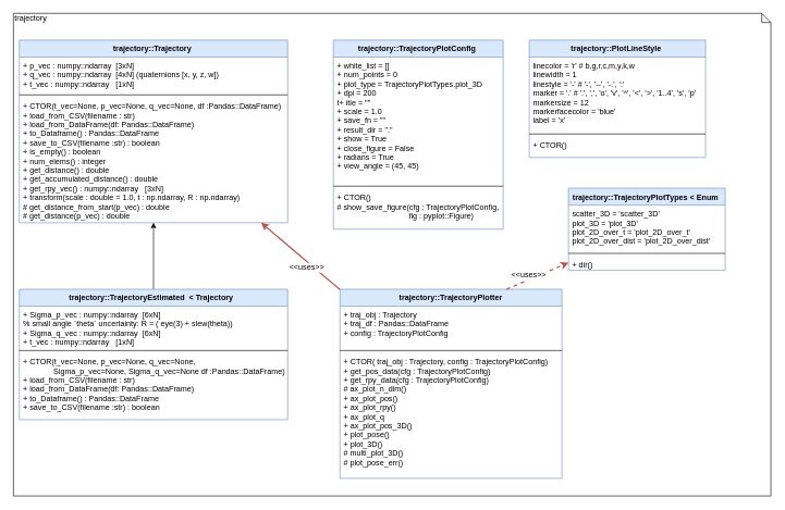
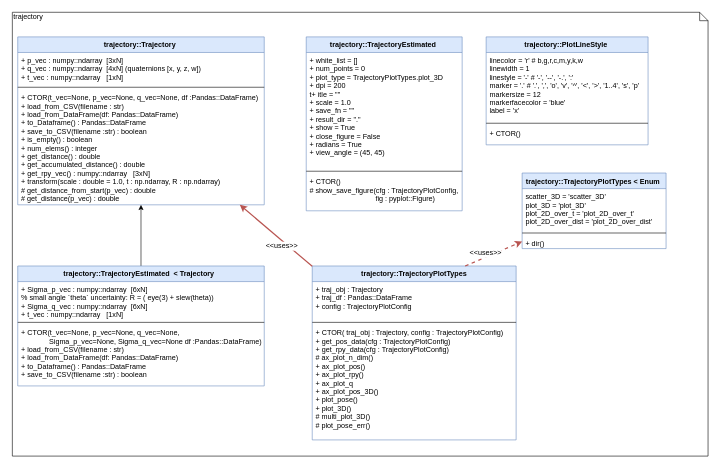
  <mxCell id="0" />
  <mxCell id="1" parent="0" />
  <mxCell id="2" value="" style="group" vertex="1" connectable="0" parent="1"><mxGeometry x="20" y="20" width="1160" height="740" as="geometry" /></mxCell>
  <mxCell id="3" value="" style="group" vertex="1" connectable="0" parent="2"><mxGeometry width="1160" height="740" as="geometry" /></mxCell>
  <mxCell id="4" value="trajectory" style="shape=note;whiteSpace=wrap;html=1;size=14;verticalAlign=top;align=left;spacingTop=-6;" vertex="1" parent="3"><mxGeometry width="1160" height="740" as="geometry" /></mxCell>
  <mxCell id="5" value="trajectory::Trajectory " style="swimlane;fontStyle=1;align=center;verticalAlign=top;childLayout=stackLayout;horizontal=1;startSize=26;horizontalStack=0;resizeParent=1;resizeParentMax=0;resizeLast=0;collapsible=1;marginBottom=0;fillColor=#dae8fc;strokeColor=#6c8ebf;" vertex="1" parent="3"><mxGeometry x="9" y="41" width="411" height="280" as="geometry" /></mxCell>
  <mxCell id="6" value="+ p_vec : numpy::ndarray  [3xN]&#10;+ q_vec : numpy::ndarray  [4xN] (quaternions [x, y, z, w])&#10;+ t_vec : numpy::ndarray   [1xN]&#10;   " style="text;strokeColor=none;fillColor=none;align=left;verticalAlign=top;spacingLeft=4;spacingRight=4;overflow=hidden;rotatable=0;points=[[0,0.5],[1,0.5]];portConstraint=eastwest;" vertex="1" parent="5"><mxGeometry y="26" width="411" height="54" as="geometry" /></mxCell>
  <mxCell id="7" value="" style="line;strokeWidth=1;fillColor=none;align=left;verticalAlign=middle;spacingTop=-1;spacingLeft=3;spacingRight=3;rotatable=0;labelPosition=right;points=[];portConstraint=eastwest;" vertex="1" parent="5"><mxGeometry y="80" width="411" height="8" as="geometry" /></mxCell>
  <mxCell id="8" value="+ CTOR(t_vec=None, p_vec=None, q_vec=None, df :Pandas::DataFrame)&#10;+ load_from_CSV(filename : str)&#10;+ load_from_DataFrame(df: Pandas::DataFrame)&#10;+ to_Dataframe() : Pandas::DataFrame&#10;+ save_to_CSV(filename :str) : boolean&#10;+ is_empty() : boolean&#10;+ num_elems() : integer&#10;+ get_distance() : double&#10;+ get_accumulated_distance() : double&#10;+ get_rpy_vec() : numpy::ndarray   [3xN]&#10;+ transform(scale : double = 1.0, t : np.ndarray, R : np.ndarray)&#10;# get_distance_from_start(p_vec) : double&#10;# get_distance(p_vec) : double&#10;" style="text;strokeColor=none;fillColor=none;align=left;verticalAlign=top;spacingLeft=4;spacingRight=4;overflow=hidden;rotatable=0;points=[[0,0.5],[1,0.5]];portConstraint=eastwest;fontStyle=0" vertex="1" parent="5"><mxGeometry y="88" width="411" height="192" as="geometry" /></mxCell>
  <mxCell id="9" style="edgeStyle=orthogonalEdgeStyle;rounded=0;orthogonalLoop=1;jettySize=auto;html=1;" edge="1" parent="3" source="10" target="5"><mxGeometry relative="1" as="geometry" /></mxCell>
  <mxCell id="10" value="trajectory::TrajectoryEstimated  &lt; Trajectory  " style="swimlane;fontStyle=1;align=center;verticalAlign=top;childLayout=stackLayout;horizontal=1;startSize=26;horizontalStack=0;resizeParent=1;resizeParentMax=0;resizeLast=0;collapsible=1;marginBottom=0;fillColor=#dae8fc;strokeColor=#6c8ebf;" vertex="1" parent="3"><mxGeometry x="9" y="423" width="411" height="200" as="geometry" /></mxCell>
  <mxCell id="11" value="+ Sigma_p_vec : numpy::ndarray  [6xN]&#10;% small angle `theta` uncertainty: R = ( eye(3) + slew(theta))&#10;+ Sigma_q_vec : numpy::ndarray  [6xN]  &#10;+ t_vec : numpy::ndarray   [1xN]&#10;   " style="text;strokeColor=none;fillColor=none;align=left;verticalAlign=top;spacingLeft=4;spacingRight=4;overflow=hidden;rotatable=0;points=[[0,0.5],[1,0.5]];portConstraint=eastwest;" vertex="1" parent="10"><mxGeometry y="26" width="411" height="64" as="geometry" /></mxCell>
  <mxCell id="12" value="" style="line;strokeWidth=1;fillColor=none;align=left;verticalAlign=middle;spacingTop=-1;spacingLeft=3;spacingRight=3;rotatable=0;labelPosition=right;points=[];portConstraint=eastwest;" vertex="1" parent="10"><mxGeometry y="90" width="411" height="8" as="geometry" /></mxCell>
  <mxCell id="13" value="+ CTOR(t_vec=None, p_vec=None, q_vec=None, &#10;              Sigma_p_vec=None, Sigma_q_vec=None df :Pandas::DataFrame)&#10;+ load_from_CSV(filename : str)&#10;+ load_from_DataFrame(df: Pandas::DataFrame)&#10;+ to_Dataframe() : Pandas::DataFrame&#10;+ save_to_CSV(filename :str) : boolean&#10;" style="text;strokeColor=none;fillColor=none;align=left;verticalAlign=top;spacingLeft=4;spacingRight=4;overflow=hidden;rotatable=0;points=[[0,0.5],[1,0.5]];portConstraint=eastwest;fontStyle=0" vertex="1" parent="10"><mxGeometry y="98" width="411" height="102" as="geometry" /></mxCell>
- <mxCell id="14" value="trajectory::TrajectoryPlotConfig " style="swimlane;fontStyle=1;align=center;verticalAlign=top;childLayout=stackLayout;horizontal=1;startSize=26;horizontalStack=0;resizeParent=1;resizeParentMax=0;resizeLast=0;collapsible=1;marginBottom=0;fillColor=#dae8fc;strokeColor=#6c8ebf;" vertex="1" parent="3"><mxGeometry x="490" y="41" width="260" height="290" as="geometry" /></mxCell>
+ <mxCell id="14" value="trajectory::TrajectoryEstimated " style="swimlane;fontStyle=1;align=center;verticalAlign=top;childLayout=stackLayout;horizontal=1;startSize=26;horizontalStack=0;resizeParent=1;resizeParentMax=0;resizeLast=0;collapsible=1;marginBottom=0;fillColor=#dae8fc;strokeColor=#6c8ebf;" vertex="1" parent="3"><mxGeometry x="490" y="41" width="260" height="290" as="geometry" /></mxCell>
  <mxCell id="15" value="+ white_list = []&#10;+ num_points = 0&#10;+ plot_type = TrajectoryPlotTypes.plot_3D&#10;+ dpi = 200&#10;t+ itle = &quot;&quot;&#10;+ scale = 1.0&#10;+ save_fn = &quot;&quot;&#10;+ result_dir = &quot;.&quot;&#10;+ show = True&#10;+ close_figure = False&#10;+ radians = True&#10;+ view_angle = (45, 45)  " style="text;strokeColor=none;fillColor=none;align=left;verticalAlign=top;spacingLeft=4;spacingRight=4;overflow=hidden;rotatable=0;points=[[0,0.5],[1,0.5]];portConstraint=eastwest;" vertex="1" parent="14"><mxGeometry y="26" width="260" height="194" as="geometry" /></mxCell>
  <mxCell id="16" value="" style="line;strokeWidth=1;fillColor=none;align=left;verticalAlign=middle;spacingTop=-1;spacingLeft=3;spacingRight=3;rotatable=0;labelPosition=right;points=[];portConstraint=eastwest;" vertex="1" parent="14"><mxGeometry y="220" width="260" height="8" as="geometry" /></mxCell>
  <mxCell id="17" value="+ CTOR()&#10;# show_save_figure(cfg : TrajectoryPlotConfig, &#10;                                 fig : pyplot::Figure)" style="text;strokeColor=none;fillColor=none;align=left;verticalAlign=top;spacingLeft=4;spacingRight=4;overflow=hidden;rotatable=0;points=[[0,0.5],[1,0.5]];portConstraint=eastwest;fontStyle=0" vertex="1" parent="14"><mxGeometry y="228" width="260" height="62" as="geometry" /></mxCell>
  <mxCell id="18" value="trajectory::PlotLineStyle " style="swimlane;fontStyle=1;align=center;verticalAlign=top;childLayout=stackLayout;horizontal=1;startSize=26;horizontalStack=0;resizeParent=1;resizeParentMax=0;resizeLast=0;collapsible=1;marginBottom=0;fillColor=#dae8fc;strokeColor=#6c8ebf;" vertex="1" parent="3"><mxGeometry x="790" y="41" width="270" height="180" as="geometry" /></mxCell>
  <mxCell id="19" value="linecolor = 'r'  # b,g,r,c,m,y,k,w&#10;linewidth = 1&#10;linestyle = '-'  # '-', '--', '-.', ':'&#10;marker = '.'  # '.', ',', 'o', 'v', '^', '&lt;', '&gt;', '1..4', 's', 'p'&#10;markersize = 12&#10;markerfacecolor = 'blue'&#10;label = 'x'" style="text;strokeColor=none;fillColor=none;align=left;verticalAlign=top;spacingLeft=4;spacingRight=4;overflow=hidden;rotatable=0;points=[[0,0.5],[1,0.5]];portConstraint=eastwest;" vertex="1" parent="18"><mxGeometry y="26" width="270" height="114" as="geometry" /></mxCell>
  <mxCell id="20" value="" style="line;strokeWidth=1;fillColor=none;align=left;verticalAlign=middle;spacingTop=-1;spacingLeft=3;spacingRight=3;rotatable=0;labelPosition=right;points=[];portConstraint=eastwest;" vertex="1" parent="18"><mxGeometry y="140" width="270" height="8" as="geometry" /></mxCell>
  <mxCell id="21" value="+ CTOR()" style="text;strokeColor=none;fillColor=none;align=left;verticalAlign=top;spacingLeft=4;spacingRight=4;overflow=hidden;rotatable=0;points=[[0,0.5],[1,0.5]];portConstraint=eastwest;fontStyle=0" vertex="1" parent="18"><mxGeometry y="148" width="270" height="32" as="geometry" /></mxCell>
- <mxCell id="22" value="trajectory::TrajectoryPlotter" style="swimlane;fontStyle=1;align=center;verticalAlign=top;childLayout=stackLayout;horizontal=1;startSize=26;horizontalStack=0;resizeParent=1;resizeParentMax=0;resizeLast=0;collapsible=1;marginBottom=0;fillColor=#dae8fc;strokeColor=#6c8ebf;" vertex="1" parent="3"><mxGeometry x="500" y="423" width="340" height="290" as="geometry" /></mxCell>
+ <mxCell id="22" value="trajectory::TrajectoryPlotTypes" style="swimlane;fontStyle=1;align=center;verticalAlign=top;childLayout=stackLayout;horizontal=1;startSize=26;horizontalStack=0;resizeParent=1;resizeParentMax=0;resizeLast=0;collapsible=1;marginBottom=0;fillColor=#dae8fc;strokeColor=#6c8ebf;" vertex="1" parent="3"><mxGeometry x="500" y="423" width="340" height="290" as="geometry" /></mxCell>
  <mxCell id="23" value="+ traj_obj : Trajectory&#10;+ traj_df : Pandas::DataFrame&#10;+ config : TrajectoryPlotConfig&#10;   " style="text;strokeColor=none;fillColor=none;align=left;verticalAlign=top;spacingLeft=4;spacingRight=4;overflow=hidden;rotatable=0;points=[[0,0.5],[1,0.5]];portConstraint=eastwest;" vertex="1" parent="22"><mxGeometry y="26" width="340" height="64" as="geometry" /></mxCell>
  <mxCell id="24" value="" style="line;strokeWidth=1;fillColor=none;align=left;verticalAlign=middle;spacingTop=-1;spacingLeft=3;spacingRight=3;rotatable=0;labelPosition=right;points=[];portConstraint=eastwest;" vertex="1" parent="22"><mxGeometry y="90" width="340" height="8" as="geometry" /></mxCell>
  <mxCell id="25" value="+ CTOR( traj_obj : Trajectory, config : TrajectoryPlotConfig)&#10;+ get_pos_data(cfg : TrajectoryPlotConfig)&#10;+ get_rpy_data(cfg : TrajectoryPlotConfig)&#10;# ax_plot_n_dim()&#10;+ ax_plot_pos()&#10;+ ax_plot_rpy()&#10;+ ax_plot_q&#10;+ ax_plot_pos_3D()&#10;+ plot_pose()&#10;+ plot_3D()&#10;# multi_plot_3D()&#10;# plot_pose_err()&#10;&#10;&#10;&#10;" style="text;strokeColor=none;fillColor=none;align=left;verticalAlign=top;spacingLeft=4;spacingRight=4;overflow=hidden;rotatable=0;points=[[0,0.5],[1,0.5]];portConstraint=eastwest;fontStyle=0" vertex="1" parent="22"><mxGeometry y="98" width="340" height="192" as="geometry" /></mxCell>
  <mxCell id="26" value="trajectory::TrajectoryPlotTypes &lt; Enum " style="swimlane;fontStyle=1;align=center;verticalAlign=top;childLayout=stackLayout;horizontal=1;startSize=26;horizontalStack=0;resizeParent=1;resizeParentMax=0;resizeLast=0;collapsible=1;marginBottom=0;fillColor=#dae8fc;strokeColor=#6c8ebf;" vertex="1" parent="3"><mxGeometry x="850" y="268" width="240" height="126" as="geometry" /></mxCell>
  <mxCell id="27" value="scatter_3D = 'scatter_3D'&#10;plot_3D = 'plot_3D'&#10;plot_2D_over_t = 'plot_2D_over_t'&#10;plot_2D_over_dist = 'plot_2D_over_dist'" style="text;strokeColor=none;fillColor=none;align=left;verticalAlign=top;spacingLeft=4;spacingRight=4;overflow=hidden;rotatable=0;points=[[0,0.5],[1,0.5]];portConstraint=eastwest;" vertex="1" parent="26"><mxGeometry y="26" width="240" height="70" as="geometry" /></mxCell>
  <mxCell id="28" value="" style="line;strokeWidth=1;fillColor=none;align=left;verticalAlign=middle;spacingTop=-1;spacingLeft=3;spacingRight=3;rotatable=0;labelPosition=right;points=[];portConstraint=eastwest;" vertex="1" parent="26"><mxGeometry y="96" width="240" height="8" as="geometry" /></mxCell>
  <mxCell id="29" value="+ dir()" style="text;strokeColor=none;fillColor=none;align=left;verticalAlign=top;spacingLeft=4;spacingRight=4;overflow=hidden;rotatable=0;points=[[0,0.5],[1,0.5]];portConstraint=eastwest;fontStyle=0" vertex="1" parent="26"><mxGeometry y="104" width="240" height="22" as="geometry" /></mxCell>
  <mxCell id="30" value="" style="curved=1;endArrow=classic;html=1;strokeWidth=2;fillColor=#f8cecc;strokeColor=#b85450;dashed=0;" edge="1" parent="3" source="22" target="5"><mxGeometry width="50" height="50" relative="1" as="geometry"><mxPoint x="637.108" y="341" as="sourcePoint" /><mxPoint x="680" y="433" as="targetPoint" /><Array as="points" /></mxGeometry></mxCell>
  <mxCell id="31" value="&amp;lt;&amp;lt;uses&amp;gt;&amp;gt;" style="text;html=1;resizable=0;points=[];align=center;verticalAlign=middle;labelBackgroundColor=#ffffff;" vertex="1" connectable="0" parent="30"><mxGeometry x="-0.236" y="7" relative="1" as="geometry"><mxPoint as="offset" /></mxGeometry></mxCell>
  <mxCell id="32" value="" style="curved=1;endArrow=classic;html=1;strokeWidth=2;fillColor=#f8cecc;strokeColor=#b85450;dashed=1;exitX=0.75;exitY=0;exitDx=0;exitDy=0;" edge="1" parent="3" source="22" target="26"><mxGeometry width="50" height="50" relative="1" as="geometry"><mxPoint x="530" y="453.565" as="sourcePoint" /><mxPoint x="409.28" y="351" as="targetPoint" /><Array as="points" /></mxGeometry></mxCell>
  <mxCell id="33" value="&amp;lt;&amp;lt;uses&amp;gt;&amp;gt;" style="text;html=1;resizable=0;points=[];align=center;verticalAlign=middle;labelBackgroundColor=#ffffff;" vertex="1" connectable="0" parent="32"><mxGeometry x="-0.236" y="7" relative="1" as="geometry"><mxPoint as="offset" /></mxGeometry></mxCell>
